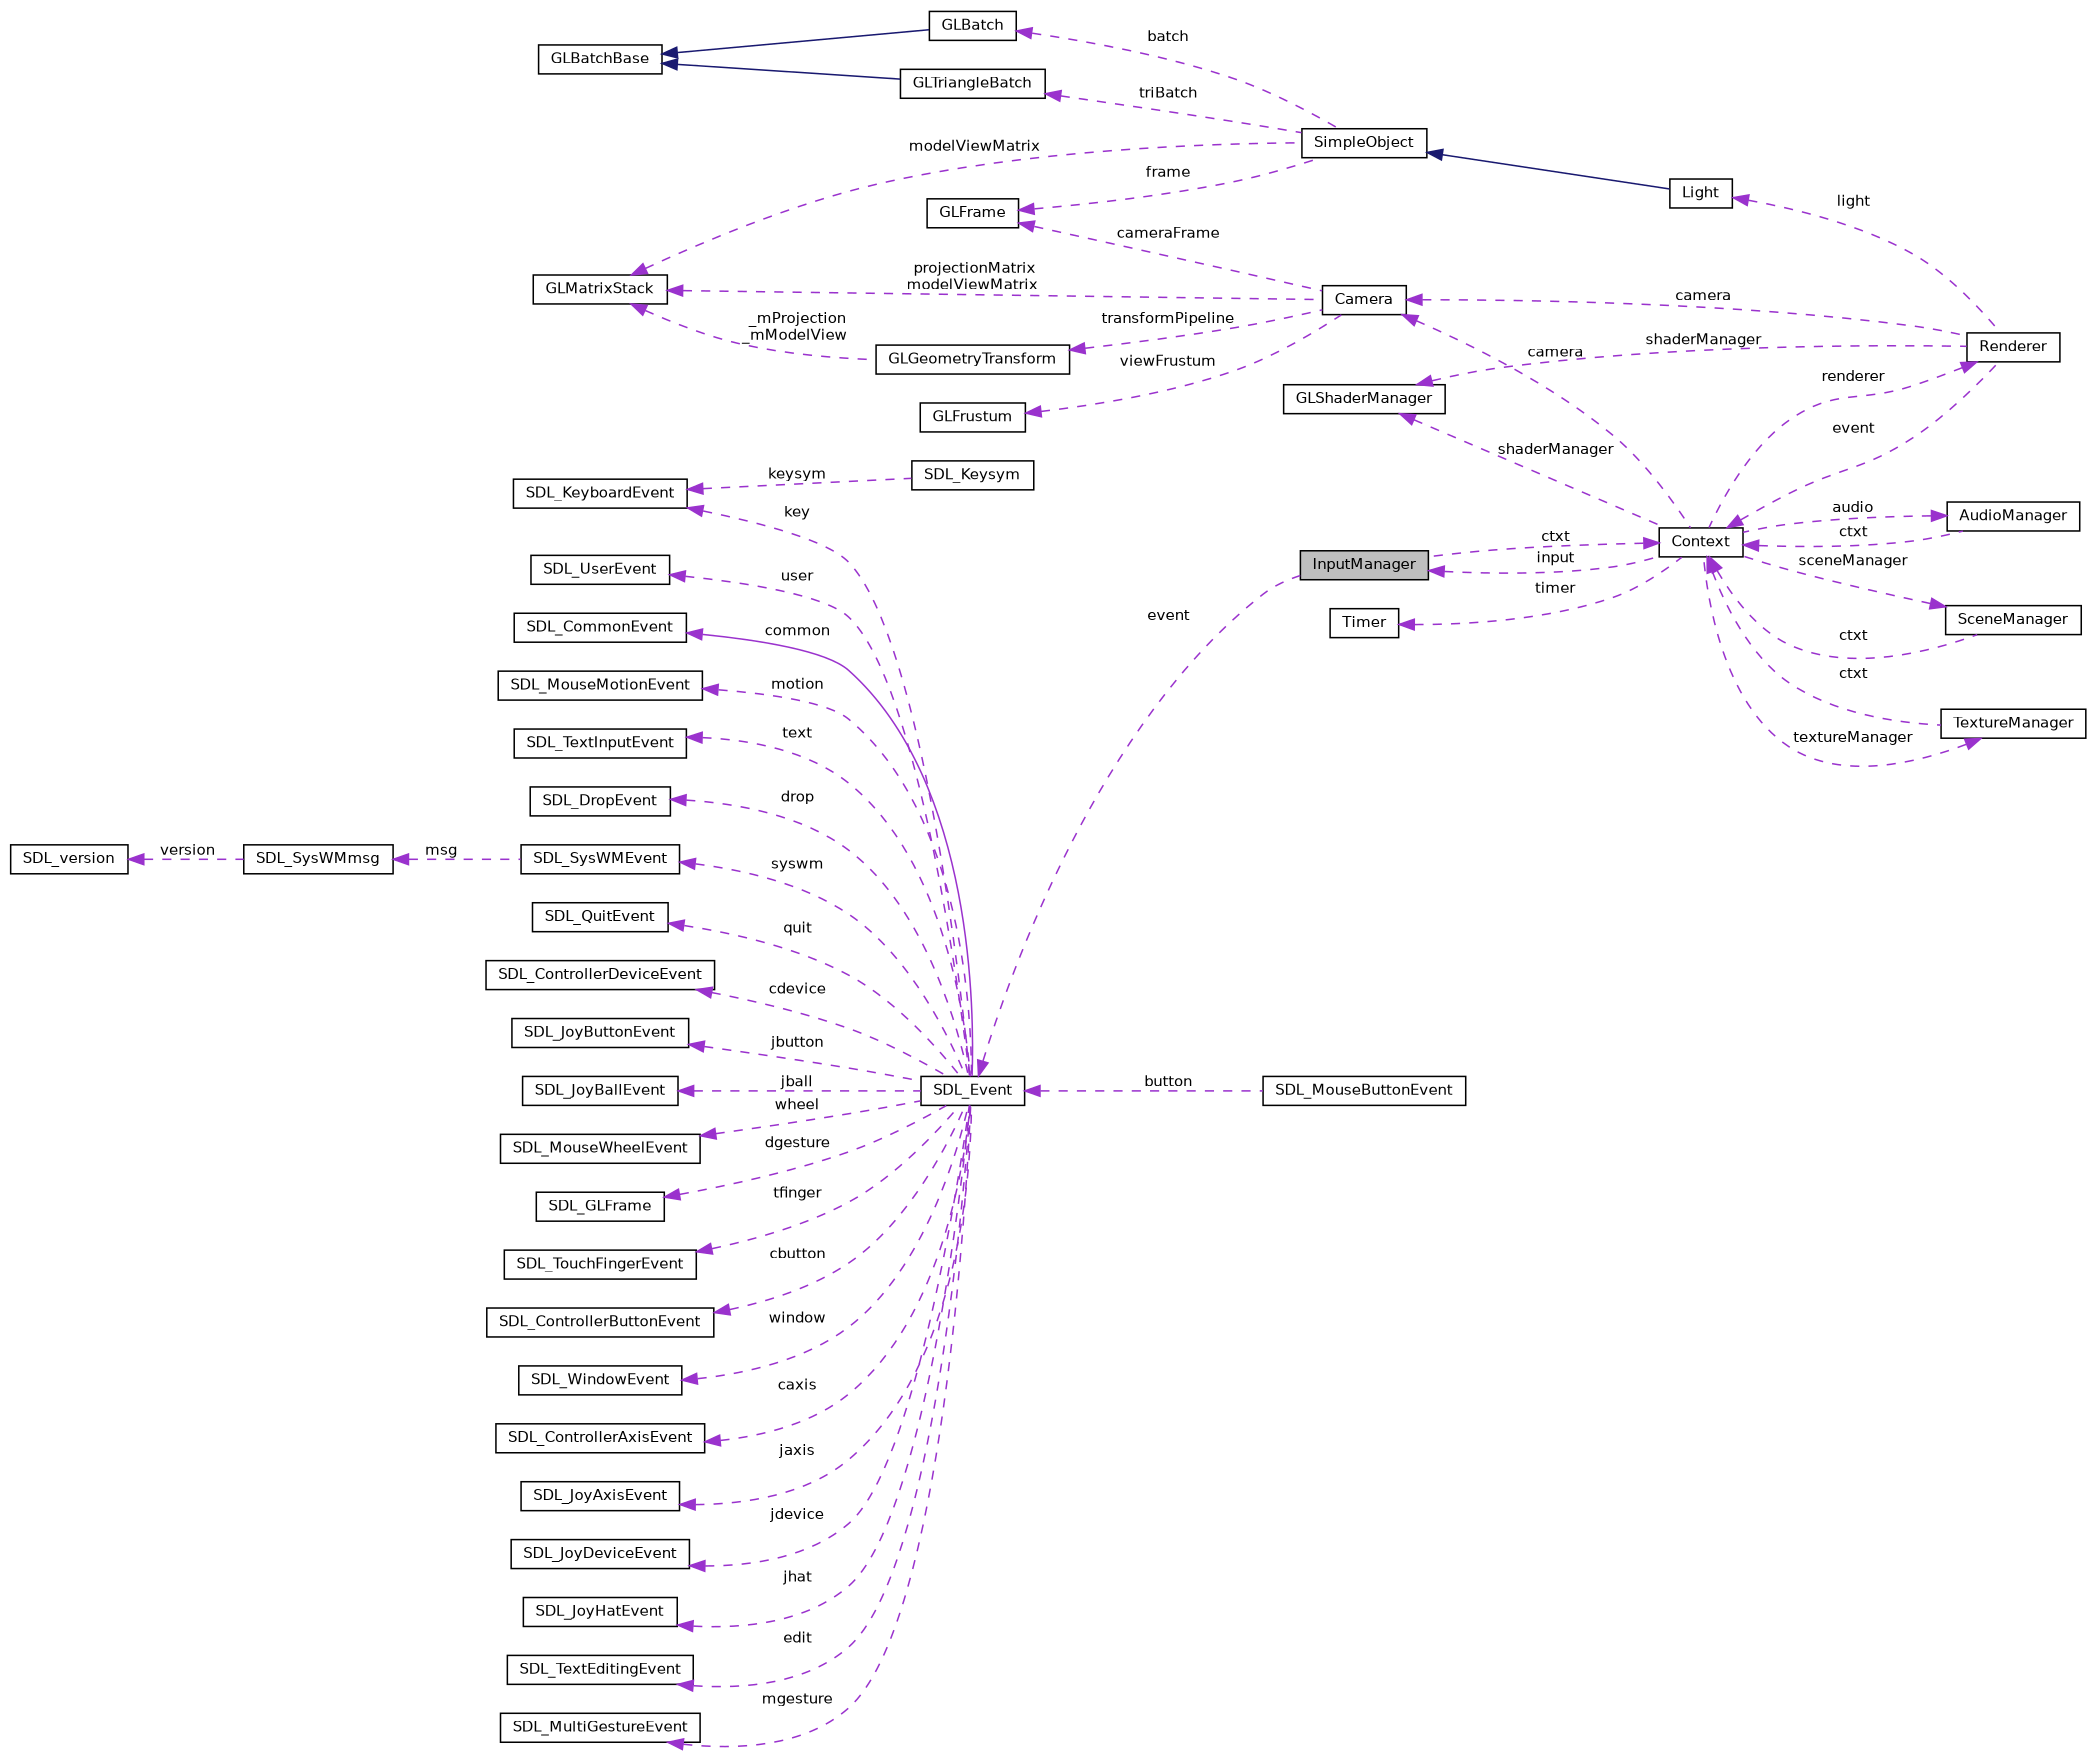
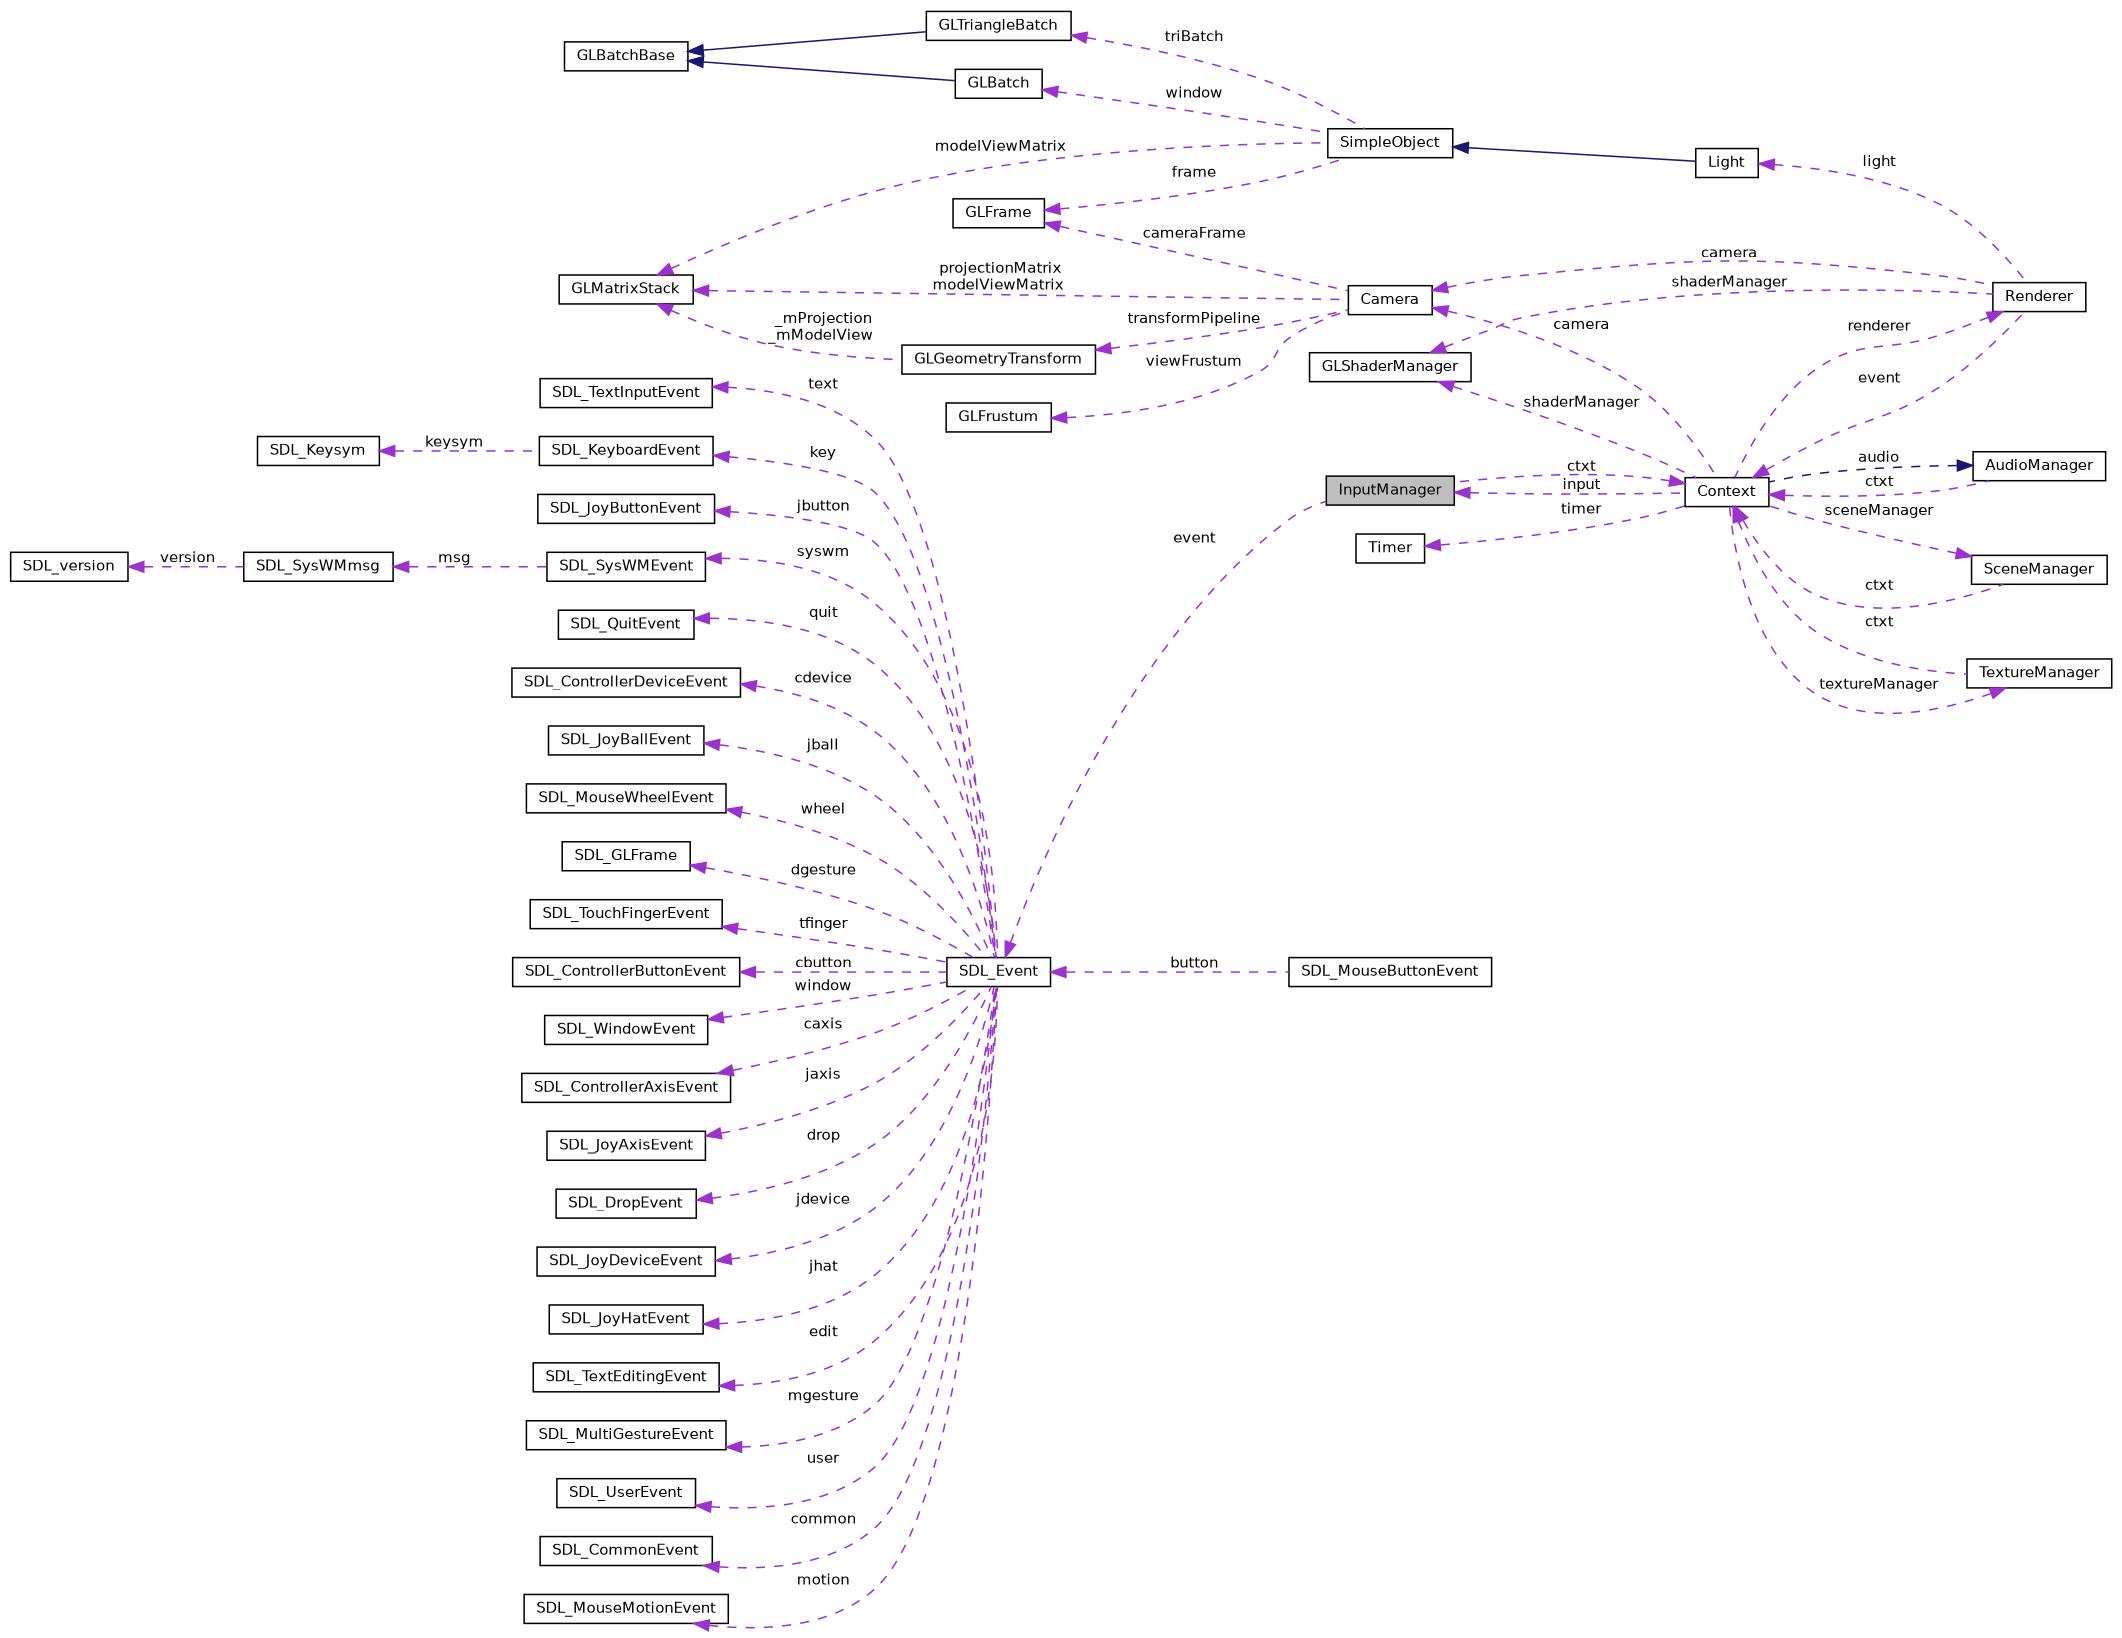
  digraph {
    rankdir=LR
    node [color=black fillcolor=white fontname=Helvetica fontsize=10 shape=record style=filled]
    edge [color=darkorchid3 dir=back fontname=Helvetica fontsize=10 labelfontname=Helvetica labelfontsize=10 style=dashed]
    n1 [fillcolor=grey75 fontcolor=black height=0.2 label=InputManager width=0.4]
    n2 [height=0.2 label=Context width=0.4]
    n3 [height=0.2 label=Renderer width=0.4]
    n4 [height=0.2 label=AudioManager width=0.4]
    n5 [height=0.2 label=TextureManager width=0.4]
    n6 [height=0.2 label=SceneManager width=0.4]
    n7 [height=0.2 label=Light width=0.4]
    n8 [height=0.2 label=SimpleObject width=0.4]
    n9 [height=0.2 label=GLBatch width=0.4]
    n10 [height=0.2 label=GLBatchBase width=0.4]
    n11 [height=0.2 label=GLTriangleBatch width=0.4]
    n12 [height=0.2 label=GLFrame width=0.4]
    n13 [height=0.2 label=Camera width=0.4]
    n14 [height=0.2 label=GLMatrixStack width=0.4]
    n15 [height=0.2 label=GLGeometryTransform width=0.4]
    n16 [height=0.2 label=GLShaderManager width=0.4]
    n17 [height=0.2 label=GLFrustum width=0.4]
    n18 [height=0.2 label=Timer width=0.4]
    n19 [height=0.2 label=SDL_Event width=0.4]
    n20 [height=0.2 label=SDL_MouseButtonEvent width=0.4]
    n21 [height=0.2 label=SDL_JoyDeviceEvent width=0.4]
    n22 [height=0.2 label=SDL_JoyHatEvent width=0.4]
    n23 [height=0.2 label=SDL_TextEditingEvent width=0.4]
    n24 [height=0.2 label=SDL_MultiGestureEvent width=0.4]
    n25 [height=0.2 label=SDL_UserEvent width=0.4]
    n26 [height=0.2 label=SDL_CommonEvent width=0.4]
    n27 [height=0.2 label=SDL_MouseMotionEvent width=0.4]
    n28 [height=0.2 label=SDL_TextInputEvent width=0.4]
    n29 [height=0.2 label=SDL_KeyboardEvent width=0.4]
    n30 [height=0.2 label=SDL_Keysym width=0.4]
    n31 [height=0.2 label=SDL_JoyButtonEvent width=0.4]
    n32 [height=0.2 label=SDL_SysWMEvent width=0.4]
    n33 [height=0.2 label=SDL_SysWMmsg width=0.4]
    n34 [height=0.2 label=SDL_version width=0.4]
    n35 [height=0.2 label=SDL_QuitEvent width=0.4]
    n36 [height=0.2 label=SDL_ControllerDeviceEvent width=0.4]
    n37 [height=0.2 label=SDL_JoyBallEvent width=0.4]
    n38 [height=0.2 label=SDL_MouseWheelEvent width=0.4]
    n39 [height=0.2 label=SDL_GLFrame width=0.4]
    n40 [height=0.2 label=SDL_TouchFingerEvent width=0.4]
    n41 [height=0.2 label=SDL_ControllerButtonEvent width=0.4]
    n42 [height=0.2 label=SDL_WindowEvent width=0.4]
    n43 [height=0.2 label=SDL_ControllerAxisEvent width=0.4]
    n44 [height=0.2 label=SDL_JoyAxisEvent width=0.4]
    n45 [height=0.2 label=SDL_DropEvent width=0.4]
    n1 -> n2 [label=" input"]
    n2 -> n1 [label=" ctxt"]
    n2 -> n3 [label=" event"]
    n2 -> n4 [label=" ctxt"]
    n2 -> n5 [label=" ctxt"]
    n2 -> n6 [label=" ctxt"]
    n3 -> n2 [label=" renderer"]
-   n4 -> n2 [label=" audio"]
+   n4 -> n2 [color=midnightblue label=" audio"]
    n5 -> n2 [label=" textureManager"]
    n6 -> n2 [label=" sceneManager"]
    n7 -> n3 [label=" light"]
    n8 -> n7 [color=midnightblue style=solid]
-   n9 -> n8 [label=" batch"]
+   n9 -> n8 [label=" window"]
    n10 -> n9 [color=midnightblue style=solid]
    n10 -> n11 [color=midnightblue style=solid]
    n11 -> n8 [label=" triBatch"]
    n12 -> n8 [label=" frame"]
    n12 -> n13 [label=" cameraFrame"]
    n13 -> n2 [label=" camera"]
    n13 -> n3 [label=" camera"]
    n14 -> n8 [label=" modelViewMatrix"]
    n14 -> n13 [label=" projectionMatrix\nmodelViewMatrix"]
    n14 -> n15 [label=" _mProjection\n_mModelView"]
    n15 -> n13 [label=" transformPipeline"]
    n16 -> n2 [label=" shaderManager"]
    n16 -> n3 [label=" shaderManager"]
    n17 -> n13 [label=" viewFrustum"]
    n18 -> n2 [label=" timer"]
    n19 -> n1 [label=" event"]
    n19 -> n20 [label=" button"]
    n21 -> n19 [label=" jdevice"]
    n22 -> n19 [label=" jhat"]
    n23 -> n19 [label=" edit"]
    n24 -> n19 [label=" mgesture"]
    n25 -> n19 [label=" user"]
-   n26 -> n19 [label=" common" style=solid]
+   n26 -> n19 [label=" common"]
    n27 -> n19 [label=" motion"]
    n28 -> n19 [label=" text"]
    n29 -> n19 [label=" key"]
-   n29 -> n30 [label=" keysym"]
+   n30 -> n29 [label=" keysym"]
    n31 -> n19 [label=" jbutton"]
    n32 -> n19 [label=" syswm"]
    n33 -> n32 [label=" msg"]
    n34 -> n33 [label=" version"]
    n35 -> n19 [label=" quit"]
    n36 -> n19 [label=" cdevice"]
    n37 -> n19 [label=" jball"]
    n38 -> n19 [label=" wheel"]
    n39 -> n19 [label=" dgesture"]
    n40 -> n19 [label=" tfinger"]
    n41 -> n19 [label=" cbutton"]
    n42 -> n19 [label=" window"]
    n43 -> n19 [label=" caxis"]
    n44 -> n19 [label=" jaxis"]
    n45 -> n19 [label=" drop"]
  }
